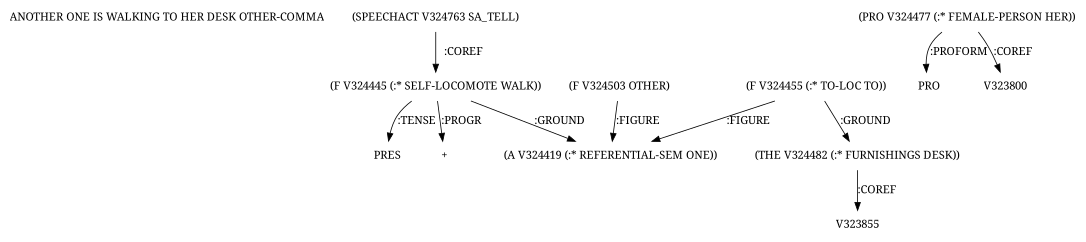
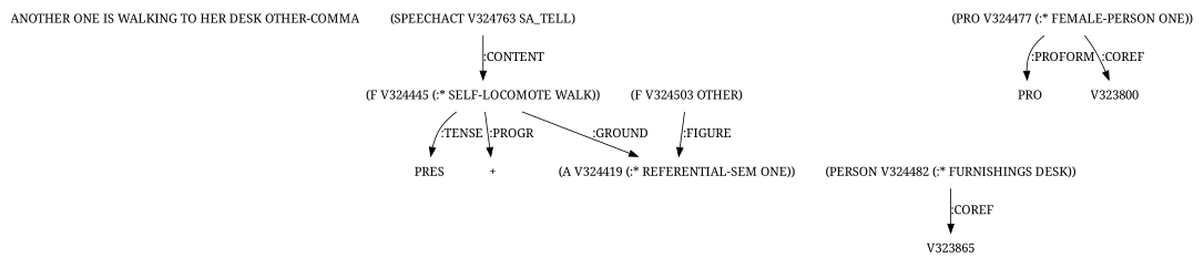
  digraph {
    fontname="Noto Serif"
    node [fontname="Noto Serif" shape=none]
    edge [fontname="Noto Serif"]
    n1 [label="ANOTHER ONE IS WALKING TO HER DESK OTHER-COMMA"]
    n2 [label="(SPEECHACT V324763 SA_TELL)"]
    n3 [label="(F V324445 (:* SELF-LOCOMOTE WALK))"]
    n4 [label="(A V324419 (:* REFERENTIAL-SEM ONE))"]
    n5 [label=PRES]
    n6 [label="+"]
-   n7 [label="(F V324455 (:* TO-LOC TO))"]
-   n8 [label="(THE V324482 (:* FURNISHINGS DESK))"]
-   V323855
+   n8 [label="(PERSON V324482 (:* FURNISHINGS DESK))"]
+   V323855 [label=V323865]
    n10 [label="(F V324503 OTHER)"]
-   n11 [label="(PRO V324477 (:* FEMALE-PERSON HER))"]
+   n11 [label="(PRO V324477 (:* FEMALE-PERSON ONE))"]
    n12 [label=PRO]
    V323800
-   n2 -> n3 [label=":COREF"]
+   n2 -> n3 [label=":CONTENT"]
    n3 -> n4 [label=":GROUND"]
    n3 -> n5 [label=":TENSE"]
    n3 -> n6 [label=":PROGR"]
-   n7 -> n4 [label=":FIGURE"]
-   n7 -> n8 [label=":GROUND"]
    n8 -> V323855 [label=":COREF"]
    n10 -> n4 [label=":FIGURE"]
    n11 -> n12 [label=":PROFORM"]
    n11 -> V323800 [label=":COREF"]
  }
